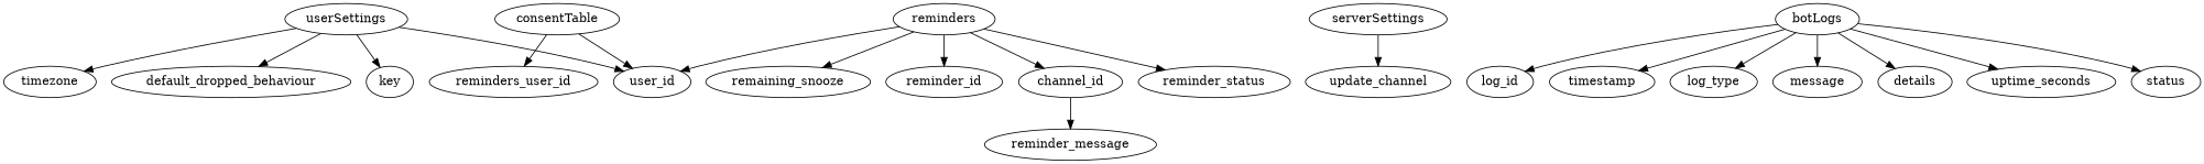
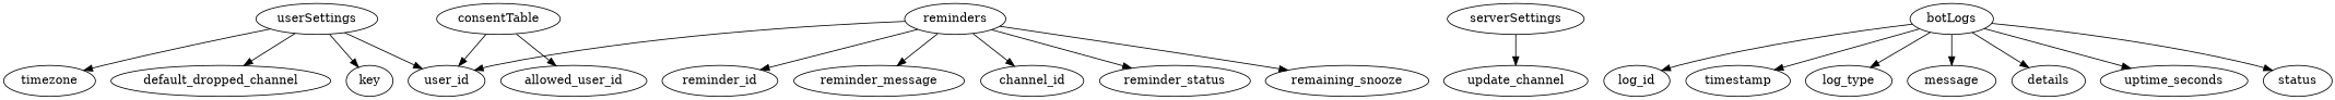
  digraph {
    splines=true
    reminders
    reminder_id
    user_id
    reminder_message
    channel_id
    reminder_status
    remaining_snooze
    userSettings
    timezone
-   default_dropped_behaviour
+   default_dropped_behaviour [label=default_dropped_channel]
    key
    serverSettings
    update_channel
    consentTable
-   allowed_user_id [label=reminders_user_id]
+   allowed_user_id
    botLogs
    log_id
    timestamp
    log_type
    message
    details
    uptime_seconds
    status
    reminders -> reminder_id
    reminders -> user_id
-   channel_id -> reminder_message
+   reminders -> reminder_message
    reminders -> channel_id
    reminders -> reminder_status
    reminders -> remaining_snooze
    userSettings -> user_id
    userSettings -> timezone
    userSettings -> default_dropped_behaviour
    userSettings -> key
    serverSettings -> update_channel
    consentTable -> user_id
    consentTable -> allowed_user_id
    botLogs -> log_id
    botLogs -> timestamp
    botLogs -> log_type
    botLogs -> message
    botLogs -> details
    botLogs -> uptime_seconds
    botLogs -> status
  }
